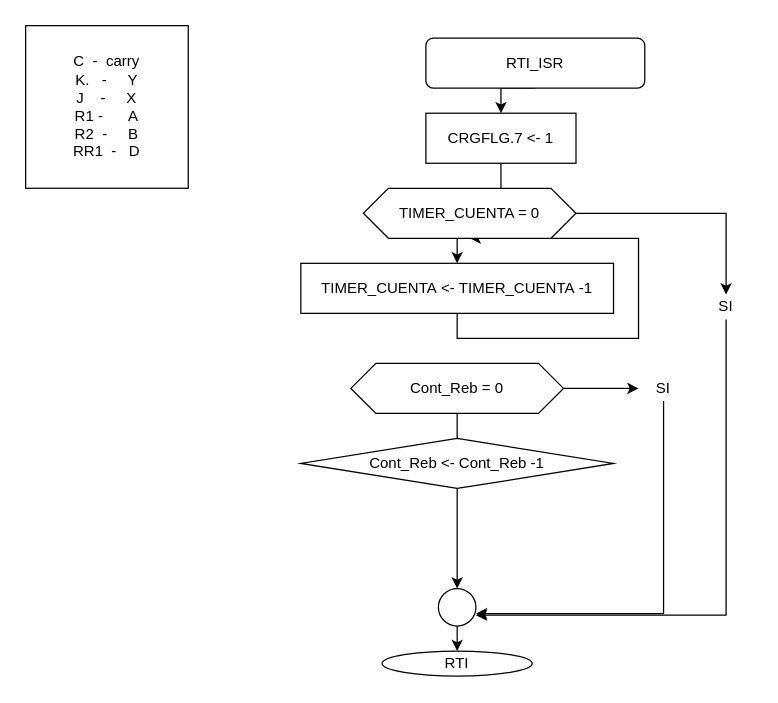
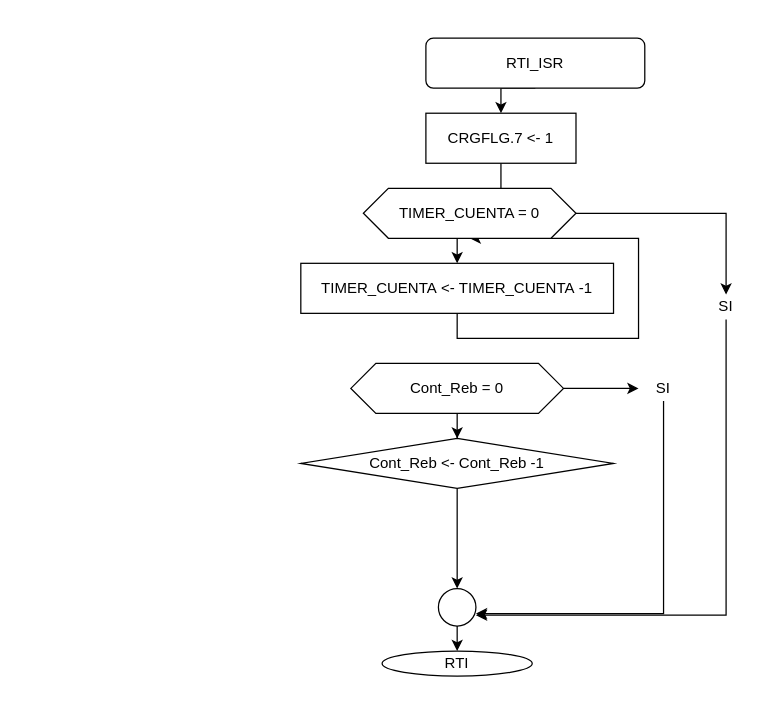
  <mxCell id="0" />
  <mxCell id="1" parent="0" />
  <mxCell id="2" style="edgeStyle=orthogonalEdgeStyle;rounded=0;orthogonalLoop=1;jettySize=auto;html=1;exitX=0.5;exitY=1;exitDx=0;exitDy=0;entryX=0.5;entryY=0;entryDx=0;entryDy=0;" parent="1" source="3" target="5" edge="1"><mxGeometry relative="1" as="geometry"><mxPoint x="400" y="80" as="targetPoint" /></mxGeometry></mxCell>
  <mxCell id="3" value="RTI_ISR" style="rounded=1;whiteSpace=wrap;html=1;" parent="1" vertex="1"><mxGeometry x="340" y="30" width="175" height="40" as="geometry" /></mxCell>
  <mxCell id="4" style="edgeStyle=orthogonalEdgeStyle;rounded=0;orthogonalLoop=1;jettySize=auto;html=1;exitX=0.5;exitY=1;exitDx=0;exitDy=0;entryX=0.5;entryY=0;entryDx=0;entryDy=0;" parent="1" source="5" target="7" edge="1"><mxGeometry relative="1" as="geometry" /></mxCell>
  <mxCell id="5" value="CRGFLG.7 &amp;lt;- 1&lt;br&gt;" style="rounded=0;whiteSpace=wrap;html=1;" parent="1" vertex="1"><mxGeometry x="340" y="90" width="120" height="40" as="geometry" /></mxCell>
  <mxCell id="6" style="edgeStyle=orthogonalEdgeStyle;rounded=0;orthogonalLoop=1;jettySize=auto;html=1;exitX=0.5;exitY=1;exitDx=0;exitDy=0;" edge="1" parent="1" source="7" target="10"><mxGeometry relative="1" as="geometry" /></mxCell>
  <mxCell id="7" value="TIMER_CUENTA&amp;nbsp;&amp;lt;-&amp;nbsp;TIMER_CUENTA&amp;nbsp;-1" style="rounded=0;whiteSpace=wrap;html=1;" parent="1" vertex="1"><mxGeometry x="240" y="210" width="250" height="40" as="geometry" /></mxCell>
- <mxCell id="8" value="C &amp;nbsp;- &amp;nbsp;carry&lt;br&gt;K. &amp;nbsp; - &amp;nbsp; &amp;nbsp; Y&lt;br&gt;J &amp;nbsp; &amp;nbsp;- &amp;nbsp; &amp;nbsp; X&lt;br&gt;R1 - &amp;nbsp; &amp;nbsp; &amp;nbsp;A&lt;br&gt;R2 &amp;nbsp;- &amp;nbsp; &amp;nbsp; B&lt;br&gt;RR1 &amp;nbsp;- &amp;nbsp; D" style="whiteSpace=wrap;html=1;aspect=fixed;" parent="1" vertex="1"><mxGeometry x="20" y="20" width="130" height="130" as="geometry" /></mxCell>
  <mxCell id="9" style="edgeStyle=orthogonalEdgeStyle;rounded=0;orthogonalLoop=1;jettySize=auto;html=1;exitX=1;exitY=0.5;exitDx=0;exitDy=0;" parent="1" source="10" target="15" edge="1"><mxGeometry relative="1" as="geometry"><Array as="points"><mxPoint x="580" y="170" /></Array></mxGeometry></mxCell>
  <mxCell id="10" value="TIMER_CUENTA = 0" style="shape=hexagon;perimeter=hexagonPerimeter2;whiteSpace=wrap;html=1;fixedSize=1;" parent="1" vertex="1"><mxGeometry x="290" y="150" width="170" height="40" as="geometry" /></mxCell>
  <mxCell id="11" style="edgeStyle=orthogonalEdgeStyle;rounded=0;orthogonalLoop=1;jettySize=auto;html=1;exitX=0.5;exitY=1;exitDx=0;exitDy=0;entryX=0.5;entryY=0;entryDx=0;entryDy=0;" parent="1" source="12" target="13" edge="1"><mxGeometry relative="1" as="geometry" /></mxCell>
  <mxCell id="12" value="" style="ellipse;whiteSpace=wrap;html=1;aspect=fixed;" parent="1" vertex="1"><mxGeometry x="350" y="470" width="30" height="30" as="geometry" /></mxCell>
  <mxCell id="13" value="RTI" style="ellipse;whiteSpace=wrap;html=1;" parent="1" vertex="1"><mxGeometry x="305" y="520" width="120" height="20" as="geometry" /></mxCell>
  <mxCell id="14" style="edgeStyle=orthogonalEdgeStyle;rounded=0;orthogonalLoop=1;jettySize=auto;html=1;exitX=0.5;exitY=1;exitDx=0;exitDy=0;entryX=1;entryY=0.71;entryDx=0;entryDy=0;entryPerimeter=0;" parent="1" source="15" target="12" edge="1"><mxGeometry relative="1" as="geometry" /></mxCell>
  <mxCell id="15" value="SI" style="text;html=1;strokeColor=none;fillColor=none;align=center;verticalAlign=middle;whiteSpace=wrap;rounded=0;" parent="1" vertex="1"><mxGeometry x="560" y="235" width="40" height="20" as="geometry" /></mxCell>
- <mxCell id="16" style="edgeStyle=orthogonalEdgeStyle;rounded=0;orthogonalLoop=1;jettySize=auto;html=1;exitX=0.5;exitY=1;exitDx=0;exitDy=0;endArrow=none;" edge="1" parent="1" source="18" target="20"><mxGeometry relative="1" as="geometry" /></mxCell>
+ <mxCell id="16" style="edgeStyle=orthogonalEdgeStyle;rounded=0;orthogonalLoop=1;jettySize=auto;html=1;exitX=0.5;exitY=1;exitDx=0;exitDy=0;" edge="1" parent="1" source="18" target="20"><mxGeometry relative="1" as="geometry" /></mxCell>
  <mxCell id="17" style="edgeStyle=orthogonalEdgeStyle;rounded=0;orthogonalLoop=1;jettySize=auto;html=1;exitX=1;exitY=0.5;exitDx=0;exitDy=0;entryX=0;entryY=0.5;entryDx=0;entryDy=0;" edge="1" parent="1" source="18" target="23"><mxGeometry relative="1" as="geometry" /></mxCell>
  <mxCell id="18" value="Cont_Reb = 0" style="shape=hexagon;perimeter=hexagonPerimeter2;whiteSpace=wrap;html=1;fixedSize=1;" vertex="1" parent="1"><mxGeometry x="280" y="290" width="170" height="40" as="geometry" /></mxCell>
  <mxCell id="19" style="edgeStyle=orthogonalEdgeStyle;rounded=0;orthogonalLoop=1;jettySize=auto;html=1;exitX=0.5;exitY=1;exitDx=0;exitDy=0;entryX=0.5;entryY=0;entryDx=0;entryDy=0;" edge="1" parent="1" source="20" target="12"><mxGeometry relative="1" as="geometry" /></mxCell>
  <mxCell id="20" value="Cont_Reb&amp;nbsp;&amp;lt;-&amp;nbsp;Cont_Reb&amp;nbsp;-1" style="rhombus;whiteSpace=wrap;html=1;" vertex="1" parent="1"><mxGeometry x="240" y="350" width="250" height="40" as="geometry" /></mxCell>
  <mxCell id="21" style="edgeStyle=orthogonalEdgeStyle;rounded=0;orthogonalLoop=1;jettySize=auto;html=1;exitX=0.5;exitY=1;exitDx=0;exitDy=0;" edge="1" parent="1" source="20" target="20"><mxGeometry relative="1" as="geometry" /></mxCell>
  <mxCell id="22" style="edgeStyle=orthogonalEdgeStyle;rounded=0;orthogonalLoop=1;jettySize=auto;html=1;exitX=0.5;exitY=1;exitDx=0;exitDy=0;" edge="1" parent="1" source="23"><mxGeometry relative="1" as="geometry"><mxPoint x="380" y="490" as="targetPoint" /><Array as="points"><mxPoint x="530" y="490" /></Array></mxGeometry></mxCell>
  <mxCell id="23" value="SI" style="text;html=1;strokeColor=none;fillColor=none;align=center;verticalAlign=middle;whiteSpace=wrap;rounded=0;" vertex="1" parent="1"><mxGeometry x="510" y="300" width="40" height="20" as="geometry" /></mxCell>
